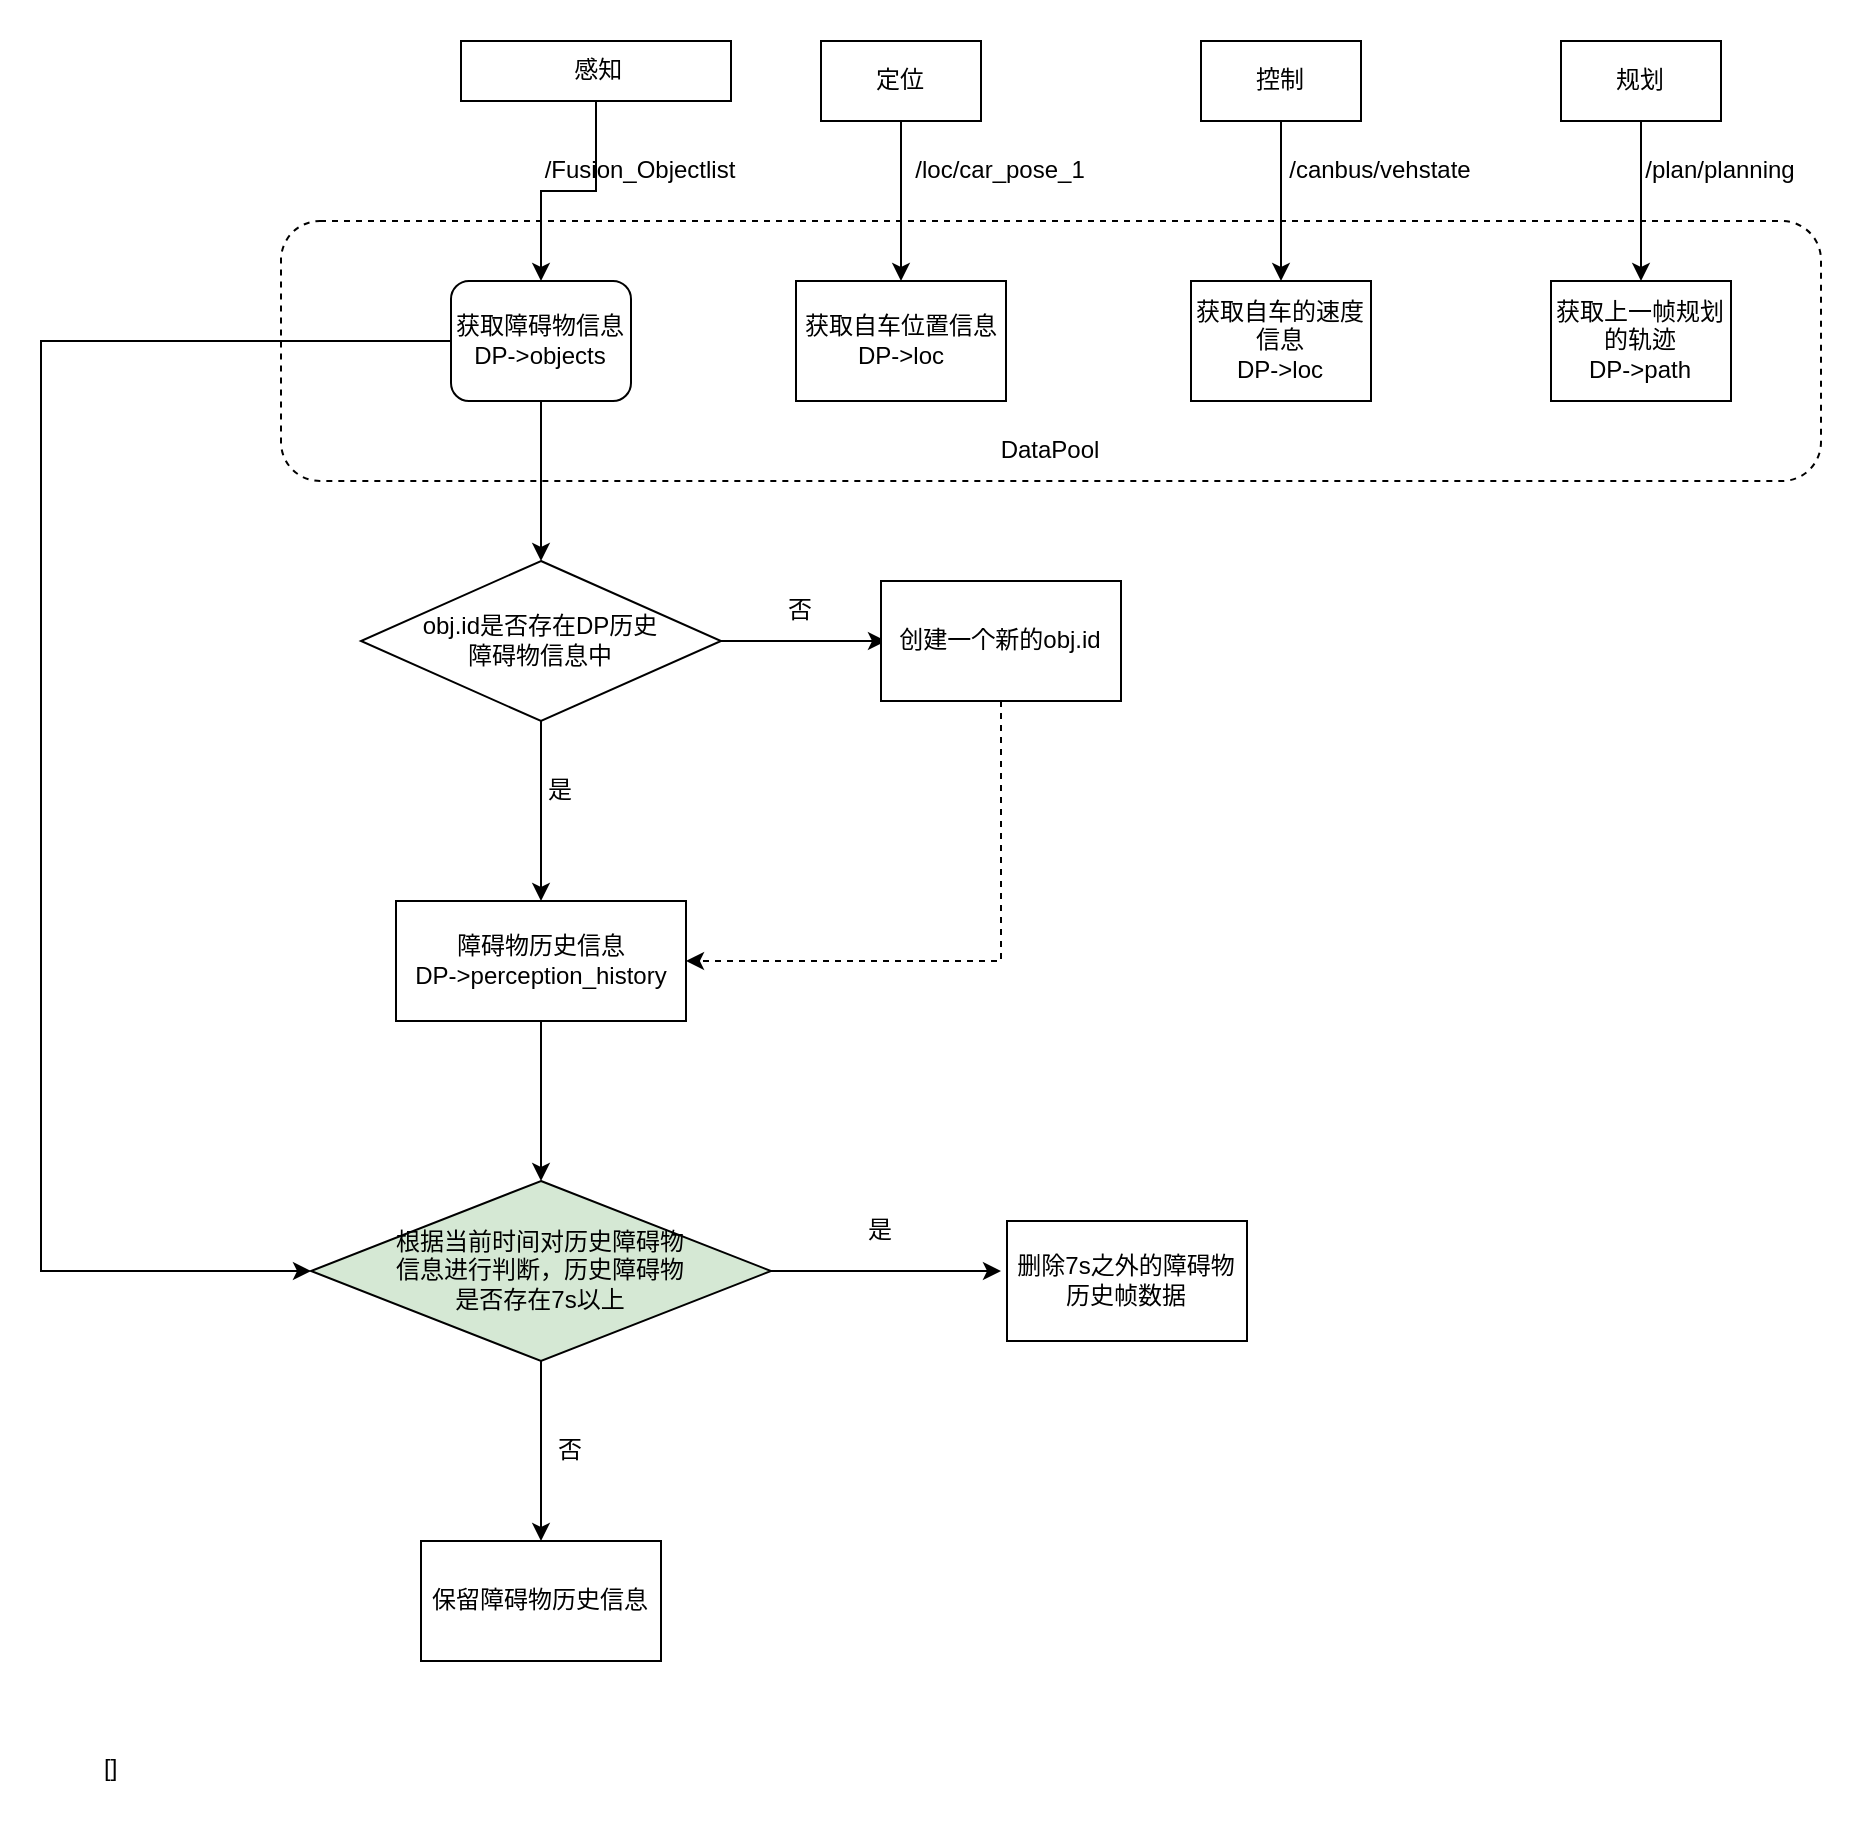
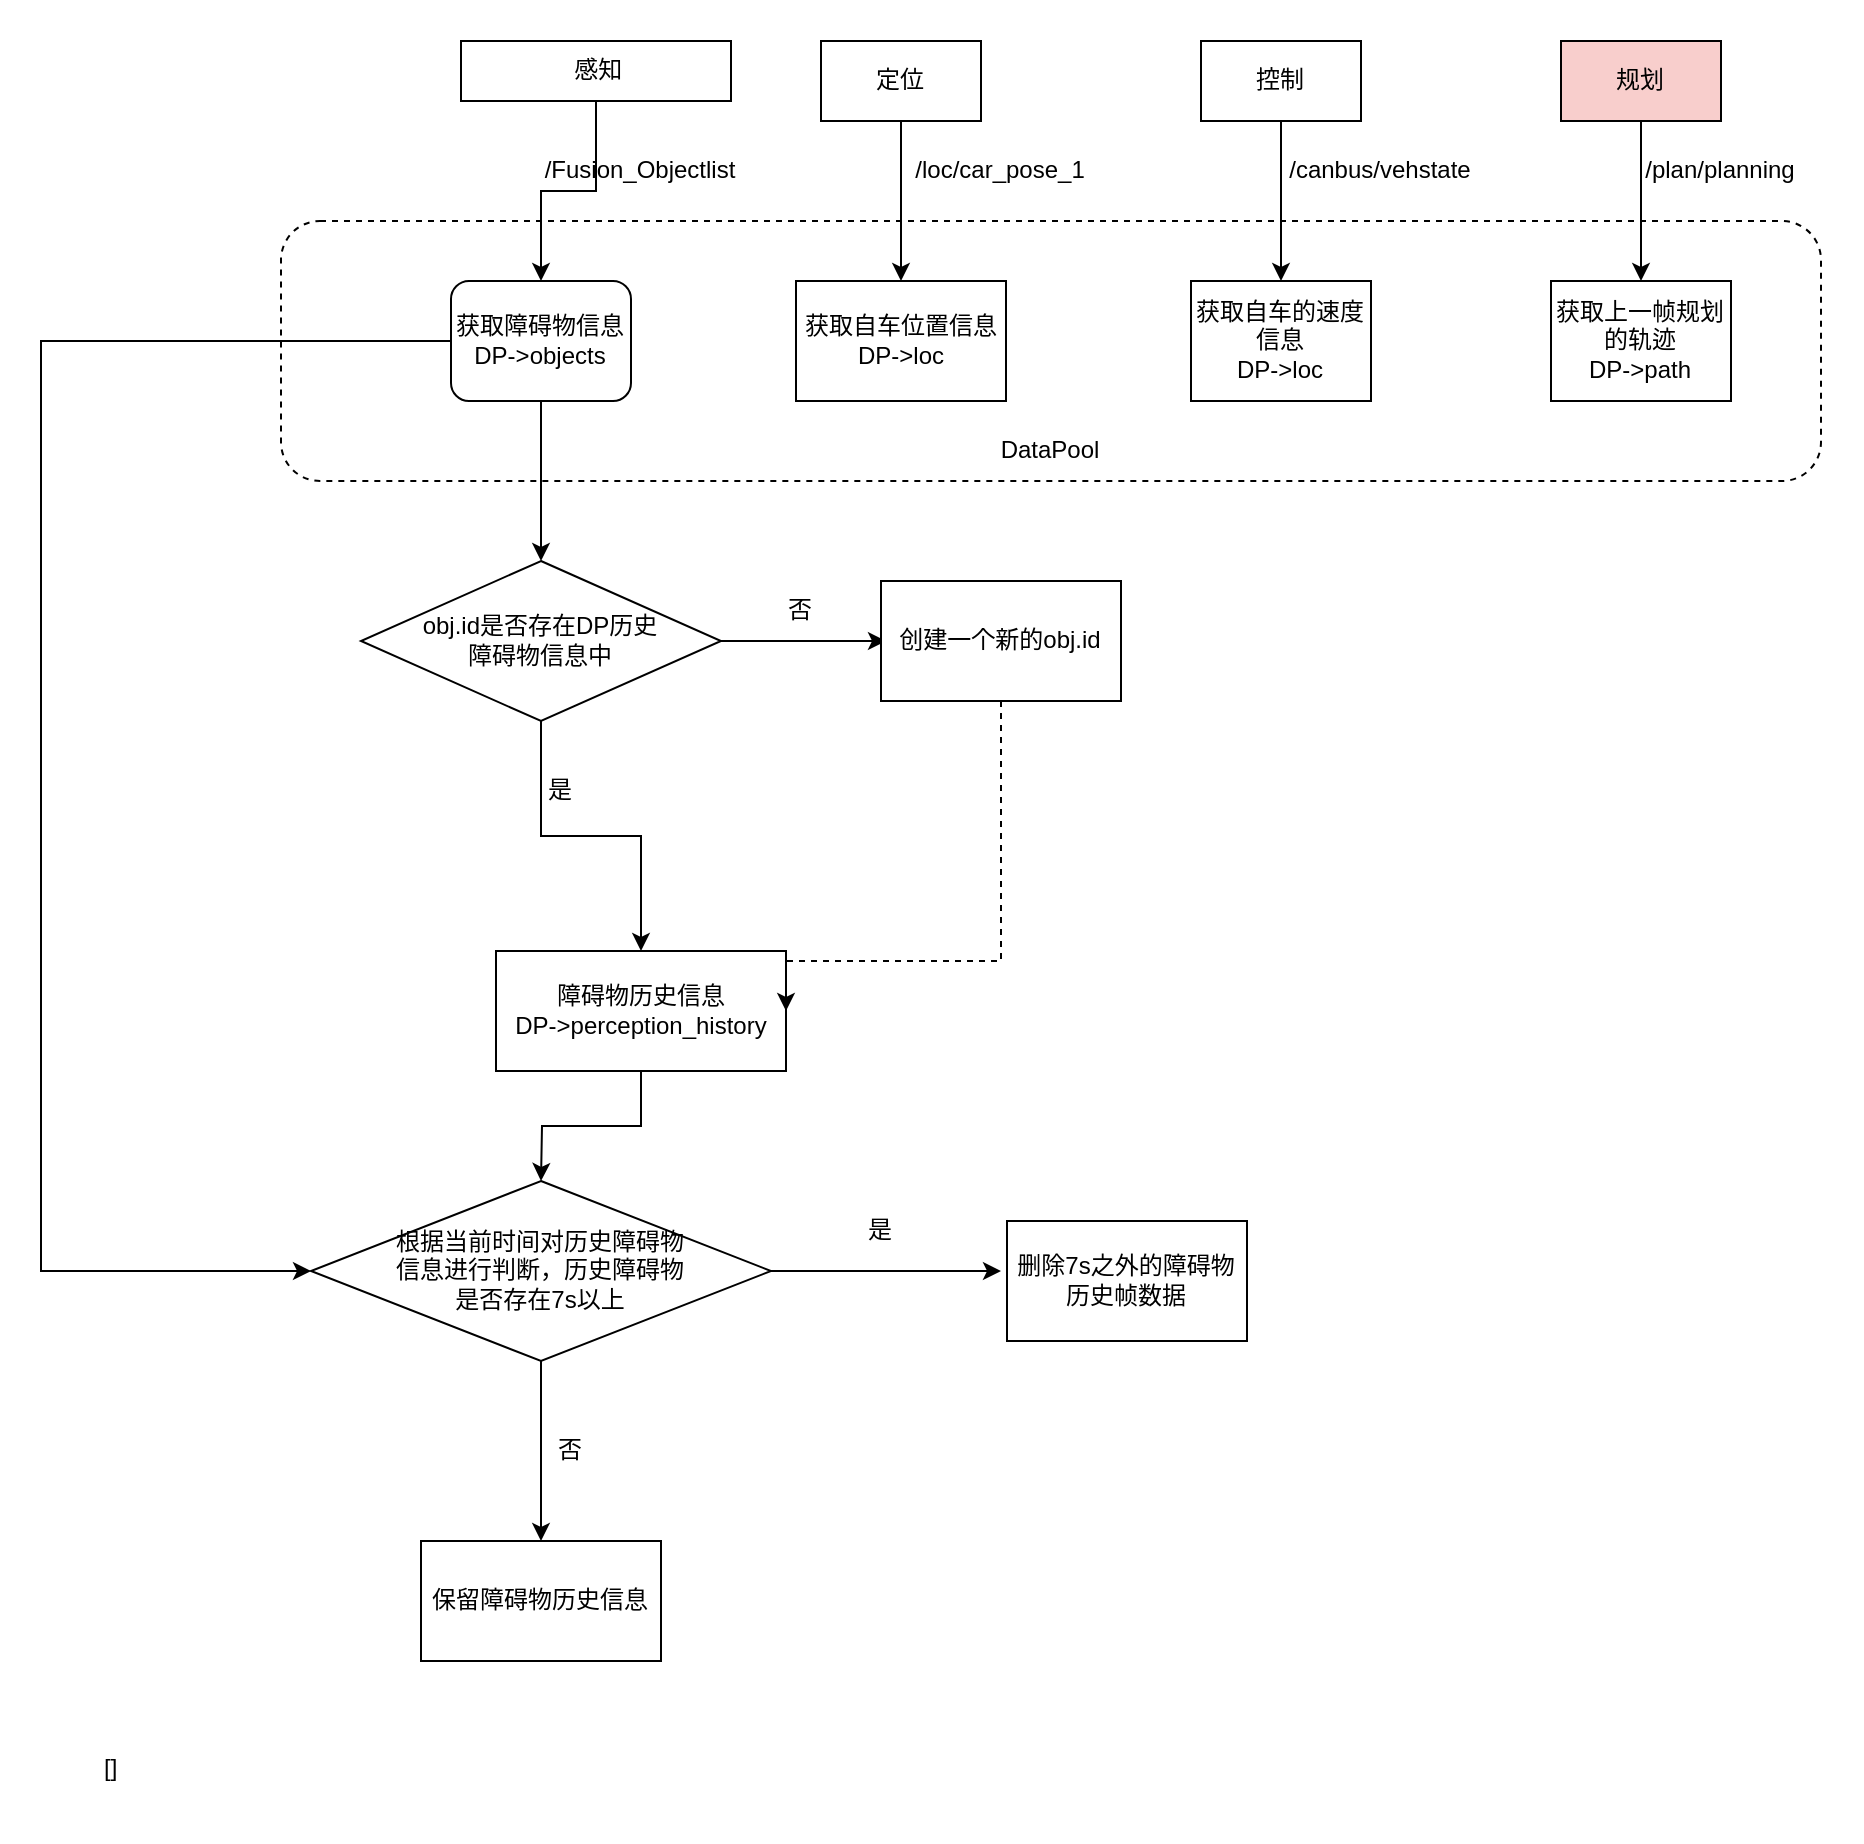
  <mxCell id="0" />
  <mxCell id="1" parent="0" />
  <mxCell id="2" value="" style="rounded=1;whiteSpace=wrap;html=1;dashed=1;" parent="1" vertex="1"><mxGeometry x="140" y="110" width="770" height="130" as="geometry" /></mxCell>
  <mxCell id="3" style="edgeStyle=orthogonalEdgeStyle;rounded=0;orthogonalLoop=1;jettySize=auto;html=1;entryX=0.5;entryY=0;entryDx=0;entryDy=0;" parent="1" source="4" target="11" edge="1"><mxGeometry relative="1" as="geometry" /></mxCell>
  <mxCell id="4" value="&amp;nbsp;感知" style="rounded=0;whiteSpace=wrap;html=1;" parent="1" vertex="1"><mxGeometry x="230" y="20" width="135" height="30" as="geometry" /></mxCell>
  <mxCell id="5" style="edgeStyle=orthogonalEdgeStyle;rounded=0;orthogonalLoop=1;jettySize=auto;html=1;entryX=0.5;entryY=0;entryDx=0;entryDy=0;" parent="1" source="6" target="14" edge="1"><mxGeometry relative="1" as="geometry" /></mxCell>
  <mxCell id="6" value="控制" style="rounded=0;whiteSpace=wrap;html=1;" parent="1" vertex="1"><mxGeometry x="600" y="20" width="80" height="40" as="geometry" /></mxCell>
  <mxCell id="7" style="edgeStyle=orthogonalEdgeStyle;rounded=0;orthogonalLoop=1;jettySize=auto;html=1;entryX=0.5;entryY=0;entryDx=0;entryDy=0;" parent="1" source="8" target="13" edge="1"><mxGeometry relative="1" as="geometry" /></mxCell>
  <mxCell id="8" value="定位" style="rounded=0;whiteSpace=wrap;html=1;" parent="1" vertex="1"><mxGeometry x="410" y="20" width="80" height="40" as="geometry" /></mxCell>
  <mxCell id="9" style="edgeStyle=orthogonalEdgeStyle;rounded=0;orthogonalLoop=1;jettySize=auto;html=1;" parent="1" source="11" target="26" edge="1"><mxGeometry relative="1" as="geometry"><mxPoint x="270" y="270" as="targetPoint" /></mxGeometry></mxCell>
  <mxCell id="10" style="edgeStyle=orthogonalEdgeStyle;rounded=0;orthogonalLoop=1;jettySize=auto;html=1;entryX=0;entryY=0.5;entryDx=0;entryDy=0;" parent="1" source="11" target="33" edge="1"><mxGeometry relative="1" as="geometry"><mxPoint x="100" y="640" as="targetPoint" /><Array as="points"><mxPoint x="20" y="170" /><mxPoint x="20" y="635" /></Array></mxGeometry></mxCell>
  <mxCell id="11" value="获取障碍物信息&lt;br&gt;DP-&amp;gt;objects" style="whiteSpace=wrap;html=1;rounded=1;" parent="1" vertex="1"><mxGeometry x="225" y="140" width="90" height="60" as="geometry" /></mxCell>
  <mxCell id="12" value="/Fusion_Objectlist " style="text;html=1;strokeColor=none;fillColor=none;align=center;verticalAlign=middle;whiteSpace=wrap;rounded=0;dashed=1;" parent="1" vertex="1"><mxGeometry x="290" y="70" width="60" height="30" as="geometry" /></mxCell>
  <mxCell id="13" value="获取自车位置信息&lt;br&gt;DP-&amp;gt;loc" style="rounded=0;whiteSpace=wrap;html=1;" parent="1" vertex="1"><mxGeometry x="397.5" y="140" width="105" height="60" as="geometry" /></mxCell>
  <mxCell id="14" value="获取自车的速度信息&lt;br&gt;DP-&amp;gt;loc" style="rounded=0;whiteSpace=wrap;html=1;" parent="1" vertex="1"><mxGeometry x="595" y="140" width="90" height="60" as="geometry" /></mxCell>
  <mxCell id="15" value="/loc/car_pose_1 " style="text;html=1;strokeColor=none;fillColor=none;align=center;verticalAlign=middle;whiteSpace=wrap;rounded=0;dashed=1;" parent="1" vertex="1"><mxGeometry x="470" y="70" width="60" height="30" as="geometry" /></mxCell>
  <mxCell id="16" value="/canbus/vehstate " style="text;html=1;strokeColor=none;fillColor=none;align=center;verticalAlign=middle;whiteSpace=wrap;rounded=0;dashed=1;" parent="1" vertex="1"><mxGeometry x="640" y="70" width="100" height="30" as="geometry" /></mxCell>
  <mxCell id="17" value="DataPool" style="text;html=1;strokeColor=none;fillColor=none;align=center;verticalAlign=middle;whiteSpace=wrap;rounded=0;dashed=1;" parent="1" vertex="1"><mxGeometry x="495" y="210" width="60" height="30" as="geometry" /></mxCell>
  <mxCell id="18" style="edgeStyle=orthogonalEdgeStyle;rounded=0;orthogonalLoop=1;jettySize=auto;html=1;entryX=0.5;entryY=0;entryDx=0;entryDy=0;" parent="1" source="19" target="20" edge="1"><mxGeometry relative="1" as="geometry" /></mxCell>
- <mxCell id="19" value="规划" style="rounded=0;whiteSpace=wrap;html=1;" parent="1" vertex="1"><mxGeometry x="780" y="20" width="80" height="40" as="geometry" /></mxCell>
+ <mxCell id="19" value="规划" style="rounded=0;whiteSpace=wrap;html=1;fillColor=#f8cecc;" parent="1" vertex="1"><mxGeometry x="780" y="20" width="80" height="40" as="geometry" /></mxCell>
  <mxCell id="20" value="获取上一帧规划的轨迹&lt;br&gt;DP-&amp;gt;path" style="rounded=0;whiteSpace=wrap;html=1;" parent="1" vertex="1"><mxGeometry x="775" y="140" width="90" height="60" as="geometry" /></mxCell>
  <mxCell id="21" value="/plan/planning " style="text;html=1;strokeColor=none;fillColor=none;align=center;verticalAlign=middle;whiteSpace=wrap;rounded=0;dashed=1;" parent="1" vertex="1"><mxGeometry x="810" y="70" width="100" height="30" as="geometry" /></mxCell>
  <mxCell id="22" style="edgeStyle=orthogonalEdgeStyle;rounded=0;orthogonalLoop=1;jettySize=auto;html=1;" parent="1" source="23" edge="1"><mxGeometry relative="1" as="geometry"><mxPoint x="270" y="590" as="targetPoint" /></mxGeometry></mxCell>
- <mxCell id="23" value="障碍物历史信息&lt;br&gt;DP-&amp;gt;perception_history" style="rounded=0;whiteSpace=wrap;html=1;" parent="1" vertex="1"><mxGeometry x="197.5" y="450" width="145" height="60" as="geometry" /></mxCell>
+ <mxCell id="23" value="障碍物历史信息&lt;br&gt;DP-&amp;gt;perception_history" style="rounded=0;whiteSpace=wrap;html=1;" parent="1" vertex="1"><mxGeometry x="247.5" y="475" width="145" height="60" as="geometry" /></mxCell>
  <mxCell id="24" style="edgeStyle=orthogonalEdgeStyle;rounded=0;orthogonalLoop=1;jettySize=auto;html=1;entryX=0.5;entryY=0;entryDx=0;entryDy=0;" parent="1" source="26" target="23" edge="1"><mxGeometry relative="1" as="geometry" /></mxCell>
  <mxCell id="25" style="edgeStyle=orthogonalEdgeStyle;rounded=0;orthogonalLoop=1;jettySize=auto;html=1;" parent="1" source="26" edge="1"><mxGeometry relative="1" as="geometry"><mxPoint x="442.5" y="320" as="targetPoint" /></mxGeometry></mxCell>
  <mxCell id="26" value="&lt;div&gt;obj.id是否存在DP历史&lt;/div&gt;&lt;div&gt;障碍物信息中&lt;br&gt;&lt;/div&gt;" style="rhombus;whiteSpace=wrap;html=1;" parent="1" vertex="1"><mxGeometry x="180" y="280" width="180" height="80" as="geometry" /></mxCell>
  <mxCell id="27" value="是" style="text;html=1;strokeColor=none;fillColor=none;align=center;verticalAlign=middle;whiteSpace=wrap;rounded=0;" parent="1" vertex="1"><mxGeometry x="250" y="380" width="60" height="30" as="geometry" /></mxCell>
  <mxCell id="28" value="否" style="text;html=1;strokeColor=none;fillColor=none;align=center;verticalAlign=middle;whiteSpace=wrap;rounded=0;" parent="1" vertex="1"><mxGeometry x="370" y="290" width="60" height="30" as="geometry" /></mxCell>
  <mxCell id="29" style="edgeStyle=orthogonalEdgeStyle;rounded=0;orthogonalLoop=1;jettySize=auto;html=1;entryX=1;entryY=0.5;entryDx=0;entryDy=0;dashed=1;" parent="1" source="30" target="23" edge="1"><mxGeometry relative="1" as="geometry"><Array as="points"><mxPoint x="500" y="480" /></Array></mxGeometry></mxCell>
  <mxCell id="30" value="创建一个新的obj.id" style="rounded=0;whiteSpace=wrap;html=1;" parent="1" vertex="1"><mxGeometry x="440" y="290" width="120" height="60" as="geometry" /></mxCell>
  <mxCell id="31" style="edgeStyle=orthogonalEdgeStyle;rounded=0;orthogonalLoop=1;jettySize=auto;html=1;" parent="1" source="33" edge="1"><mxGeometry relative="1" as="geometry"><mxPoint x="500" y="635" as="targetPoint" /></mxGeometry></mxCell>
  <mxCell id="32" style="edgeStyle=orthogonalEdgeStyle;rounded=0;orthogonalLoop=1;jettySize=auto;html=1;" parent="1" source="33" edge="1"><mxGeometry relative="1" as="geometry"><mxPoint x="270" y="770" as="targetPoint" /></mxGeometry></mxCell>
- <mxCell id="33" value="&lt;div&gt;根据当前时间对历史障碍物&lt;/div&gt;&lt;div&gt;信息进行判断，历史障碍物&lt;/div&gt;&lt;div&gt;是否存在7s以上&lt;br&gt;&lt;/div&gt;" style="rhombus;whiteSpace=wrap;html=1;fillColor=#d5e8d4;" parent="1" vertex="1"><mxGeometry x="155" y="590" width="230" height="90" as="geometry" /></mxCell>
+ <mxCell id="33" value="&lt;div&gt;根据当前时间对历史障碍物&lt;/div&gt;&lt;div&gt;信息进行判断，历史障碍物&lt;/div&gt;&lt;div&gt;是否存在7s以上&lt;br&gt;&lt;/div&gt;" style="rhombus;whiteSpace=wrap;html=1;" parent="1" vertex="1"><mxGeometry x="155" y="590" width="230" height="90" as="geometry" /></mxCell>
  <mxCell id="34" value="是" style="text;html=1;strokeColor=none;fillColor=none;align=center;verticalAlign=middle;whiteSpace=wrap;rounded=0;" parent="1" vertex="1"><mxGeometry x="410" y="600" width="60" height="30" as="geometry" /></mxCell>
  <mxCell id="35" value="&lt;div&gt;删除7s之外的障碍物&lt;/div&gt;&lt;div&gt;历史帧数据&lt;br&gt;&lt;/div&gt;" style="rounded=0;whiteSpace=wrap;html=1;" parent="1" vertex="1"><mxGeometry x="503" y="610" width="120" height="60" as="geometry" /></mxCell>
  <mxCell id="36" value="否" style="text;html=1;strokeColor=none;fillColor=none;align=center;verticalAlign=middle;whiteSpace=wrap;rounded=0;" parent="1" vertex="1"><mxGeometry x="255" y="710" width="60" height="30" as="geometry" /></mxCell>
  <mxCell id="37" value="保留障碍物历史信息" style="rounded=0;whiteSpace=wrap;html=1;" parent="1" vertex="1"><mxGeometry x="210" y="770" width="120" height="60" as="geometry" /></mxCell>
  <mxCell id="38" value="&lt;mxlibrary&gt;[]&lt;/mxlibrary&gt;" style="text;whiteSpace=wrap;html=1;" vertex="1" parent="1"><mxGeometry x="50" y="870" width="30" height="30" as="geometry" /></mxCell>
